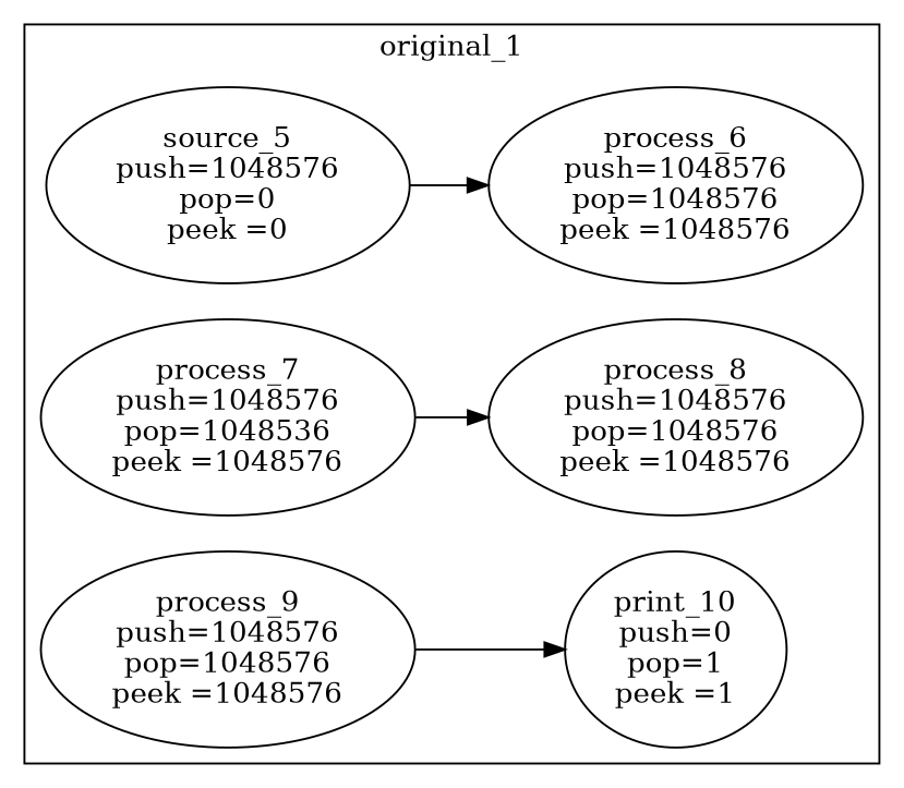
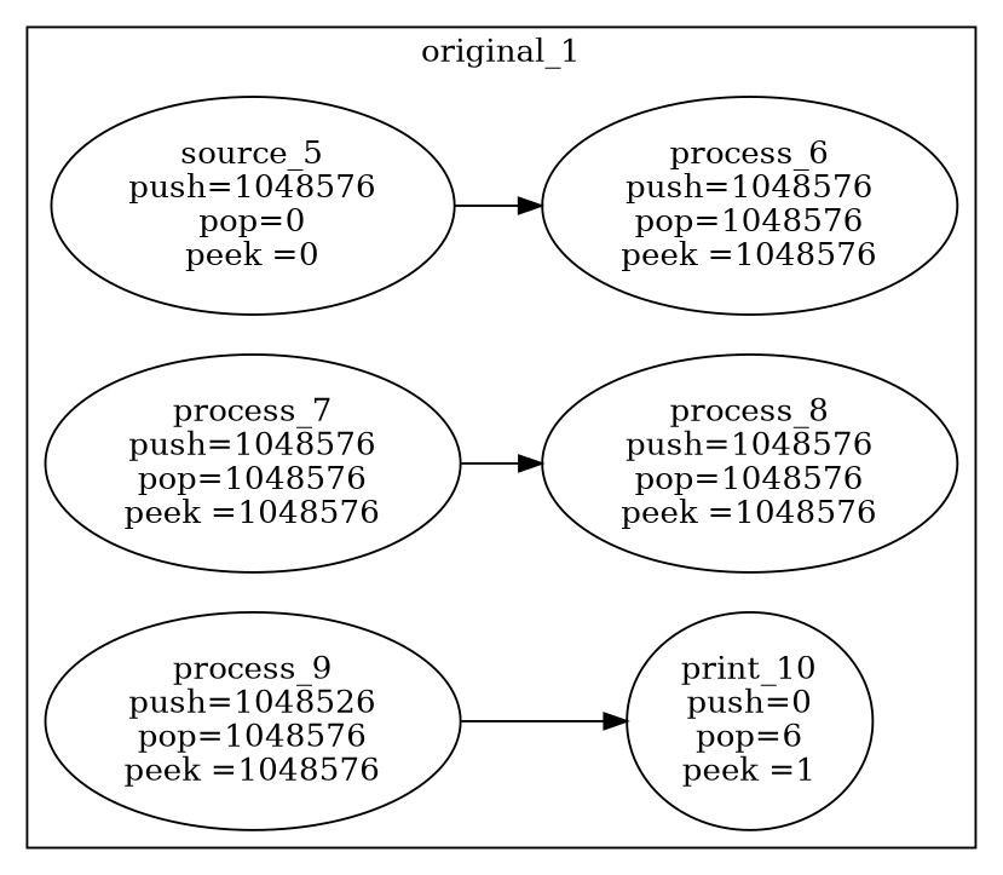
  digraph {
    rankdir=LR
    n1 [label="source_5\npush=1048576\npop=0\npeek =0"]
    n2 [label="process_6\npush=1048576\npop=1048576\npeek =1048576"]
-   n3 [label="process_7\npush=1048576\npop=1048536\npeek =1048576"]
+   n3 [label="process_7\npush=1048576\npop=1048576\npeek =1048576"]
    n4 [label="process_8\npush=1048576\npop=1048576\npeek =1048576"]
-   n5 [label="process_9\npush=1048576\npop=1048576\npeek =1048576"]
-   n6 [label="print_10\npush=0\npop=1\npeek =1"]
+   n5 [label="process_9\npush=1048526\npop=1048576\npeek =1048576"]
+   n6 [label="print_10\npush=0\npop=6\npeek =1"]
    subgraph cluster_1 {
      label=original_1
      n1
      n2
      n3
      n4
      n5
      n6
    }
    n1 -> n2
    n3 -> n4
    n5 -> n6
  }
